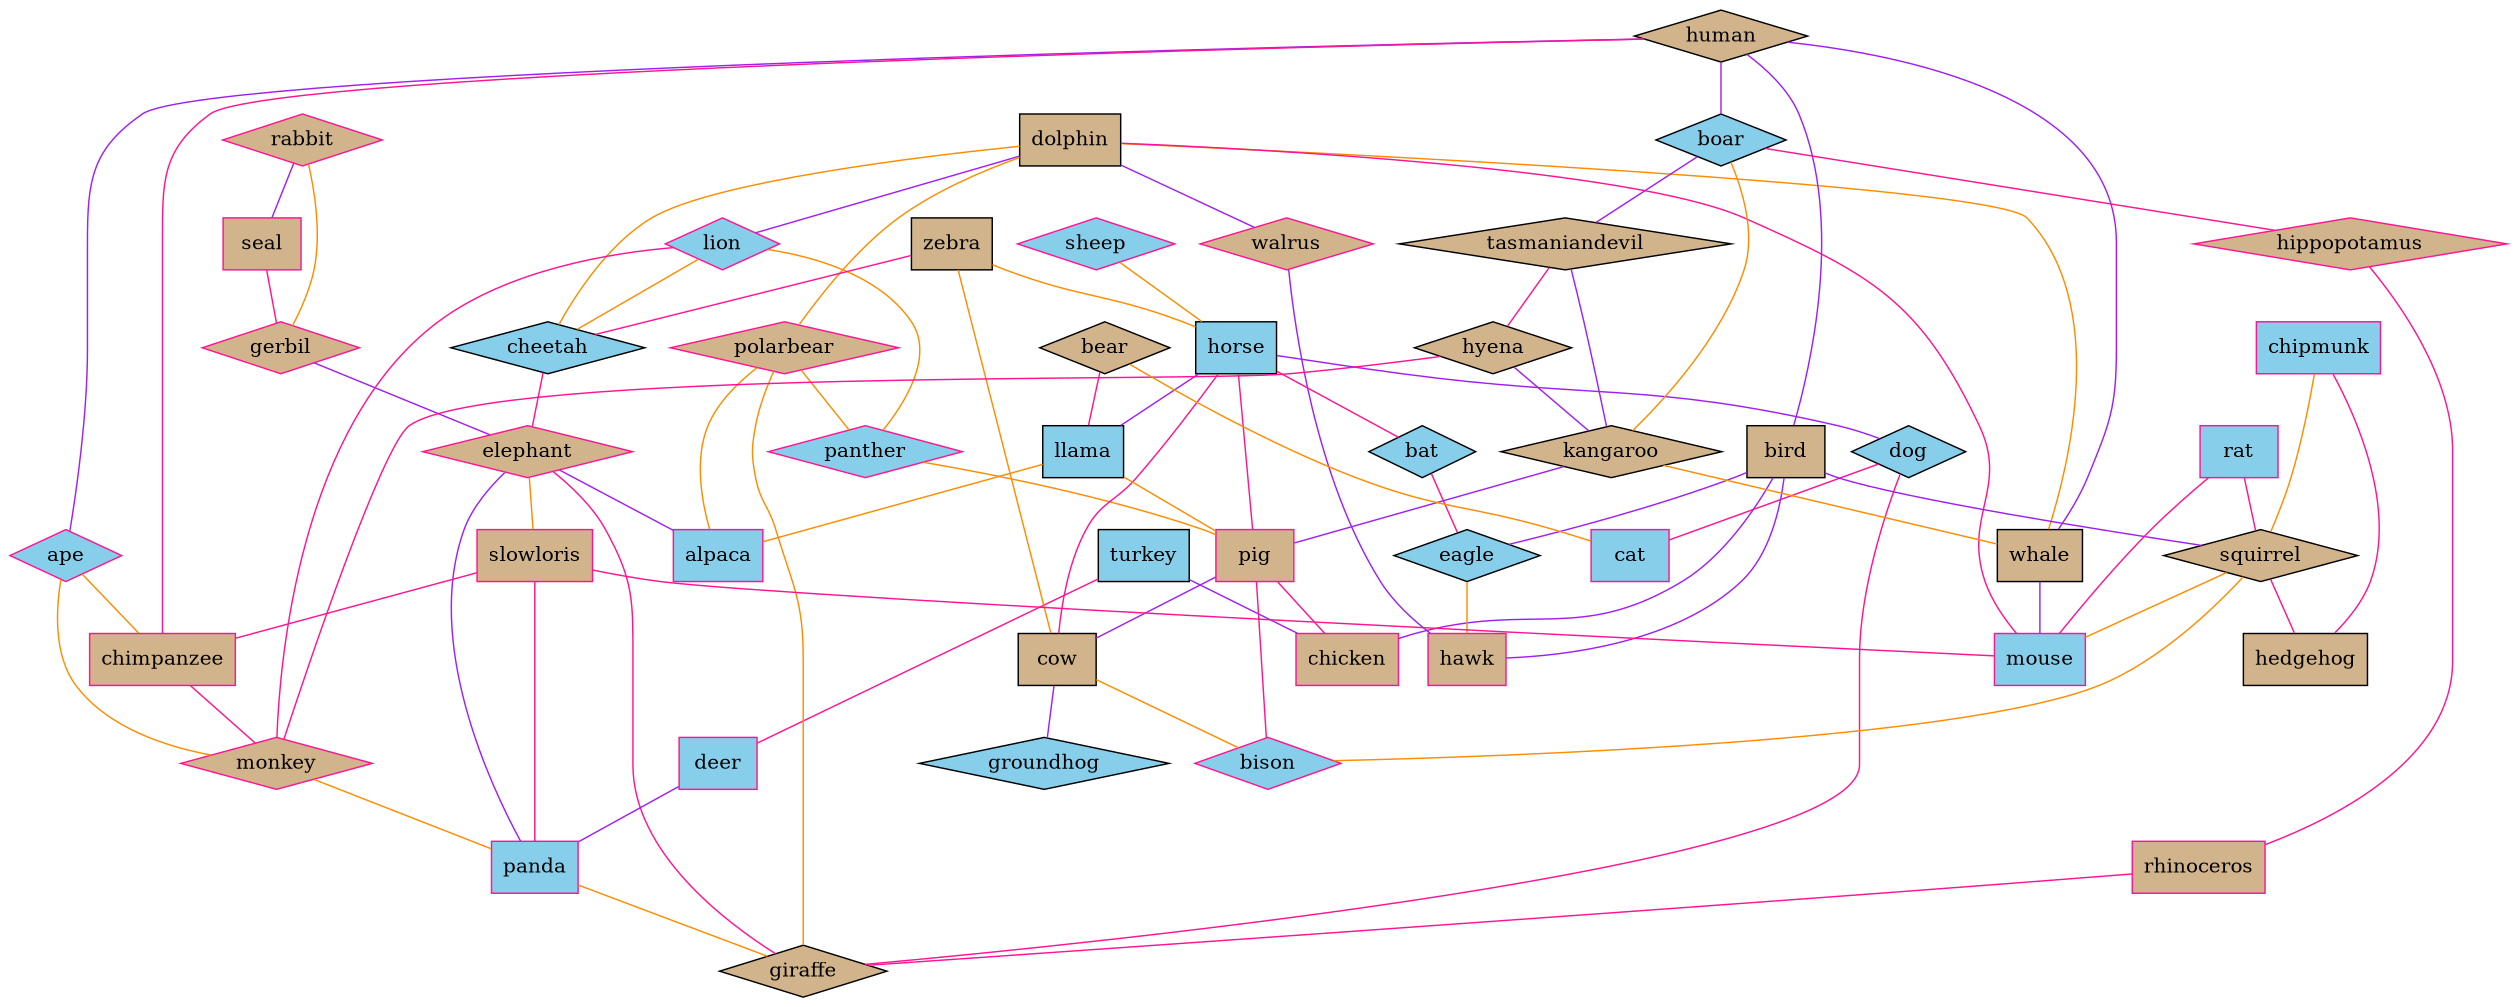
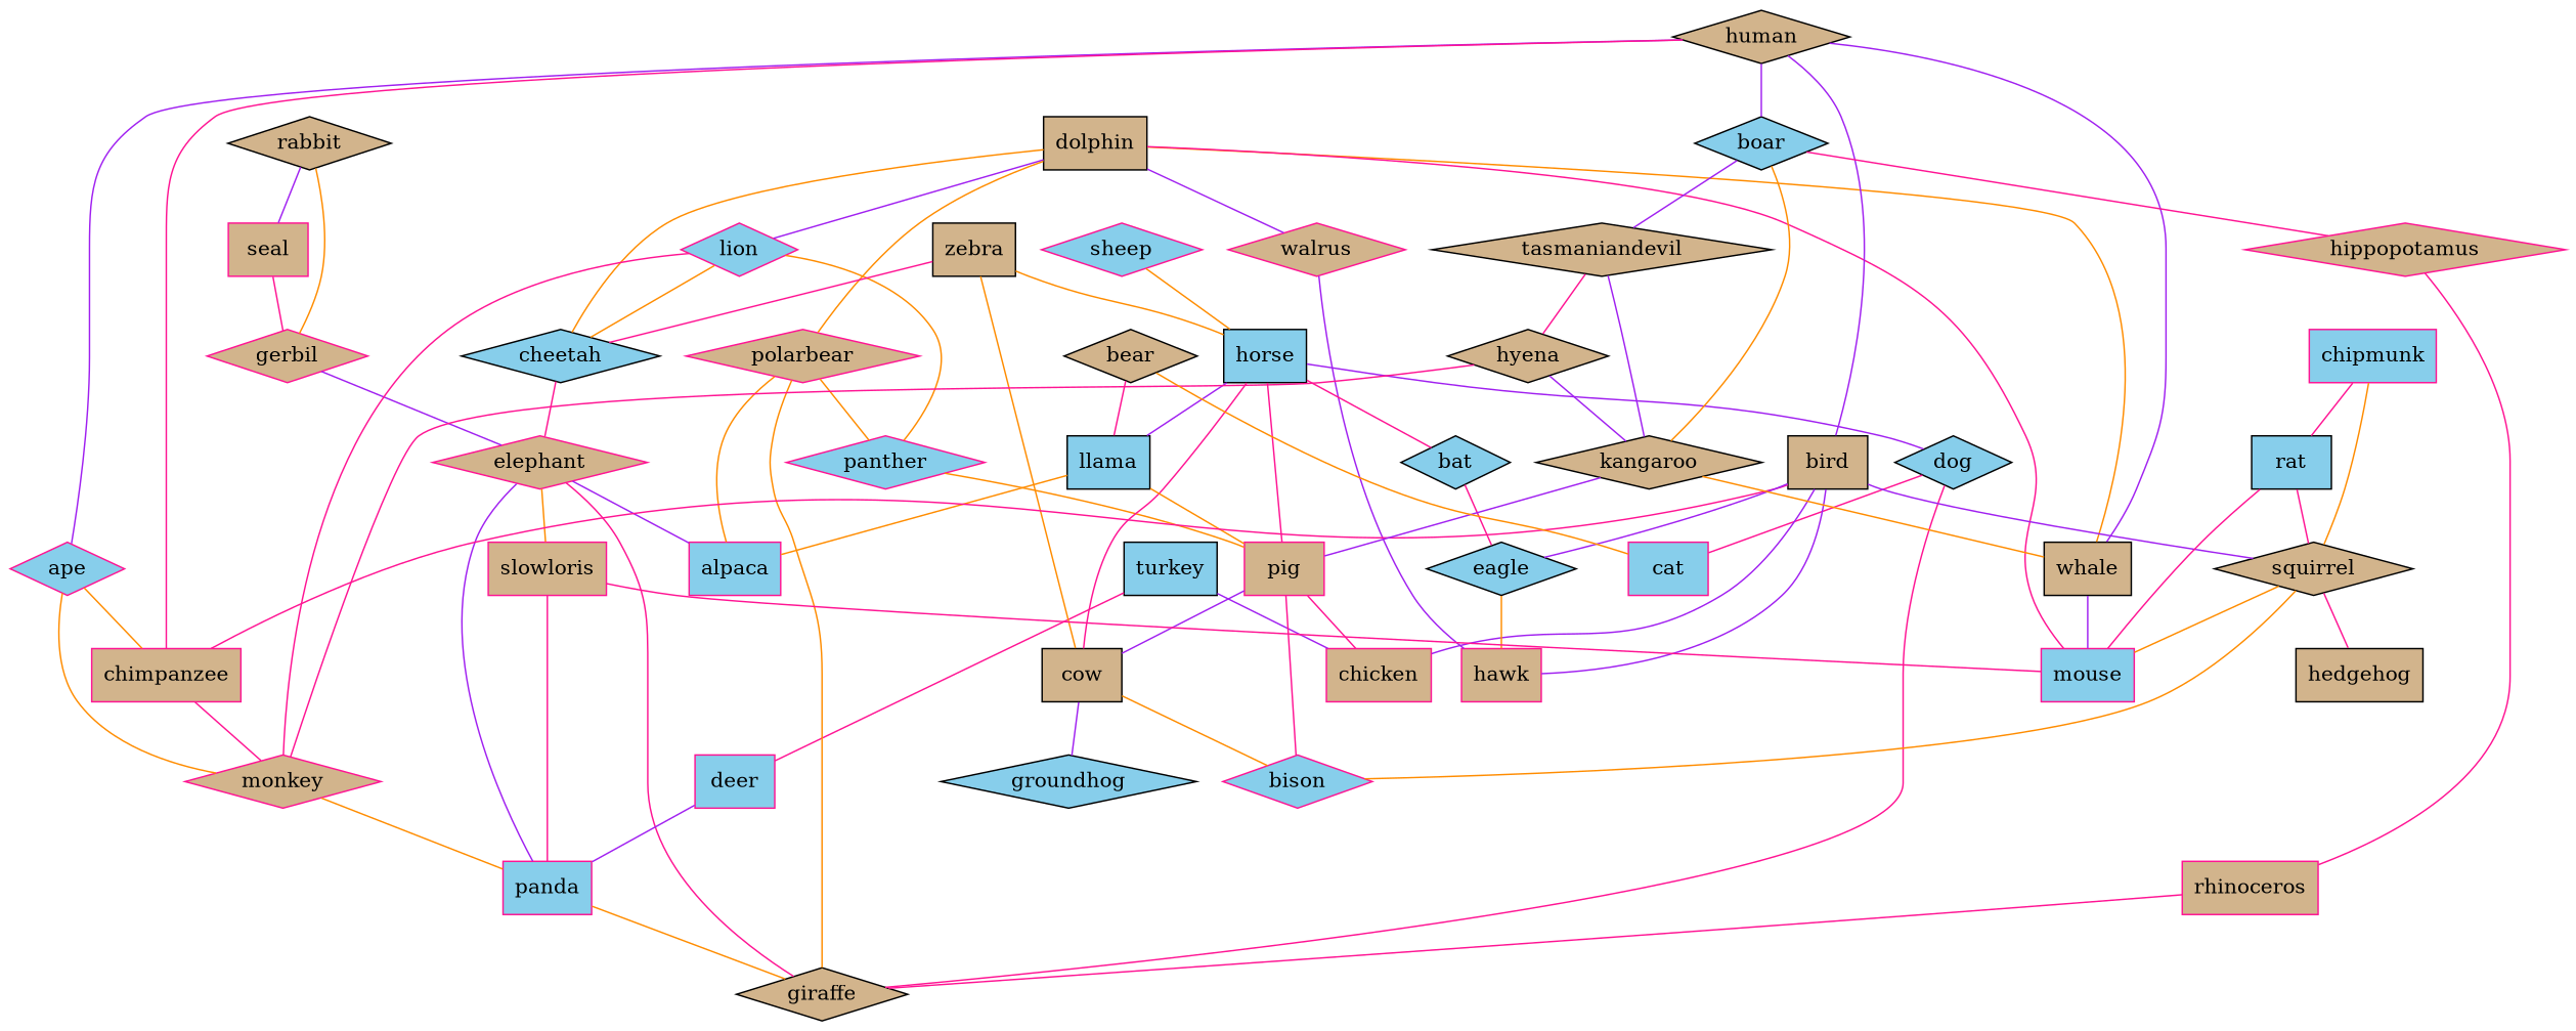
  strict graph {
    node [color=black fillcolor=tan shape=diamond style=filled]
    edge [color=deeppink weight=1]
-   rabbit [color=deeppink]
+   rabbit
    seal [color=deeppink shape=box]
    gerbil [color=deeppink]
    elephant [color=deeppink]
    turkey [fillcolor=skyblue shape=box]
    deer [color=deeppink fillcolor=skyblue shape=box]
    chicken [color=deeppink shape=box]
    panda [color=deeppink fillcolor=skyblue shape=box]
    dolphin [shape=box]
    lion [color=deeppink fillcolor=skyblue]
    cheetah [fillcolor=skyblue]
    polarbear [color=deeppink]
    whale [shape=box]
    mouse [color=deeppink fillcolor=skyblue shape=box]
    walrus [color=deeppink]
    monkey [color=deeppink]
    panther [color=deeppink fillcolor=skyblue]
    giraffe
    alpaca [color=deeppink fillcolor=skyblue shape=box]
    hawk [color=deeppink shape=box]
    pig [color=deeppink shape=box]
    zebra [shape=box]
    horse [fillcolor=skyblue shape=box]
    cow [shape=box]
    llama [fillcolor=skyblue shape=box]
    bat [fillcolor=skyblue]
    dog [fillcolor=skyblue]
    bison [color=deeppink fillcolor=skyblue]
    groundhog [fillcolor=skyblue]
    human
    boar [fillcolor=skyblue]
    ape [color=deeppink fillcolor=skyblue]
    bird [shape=box]
    chimpanzee [color=deeppink shape=box]
    hippopotamus [color=deeppink]
    tasmaniandevil
    kangaroo
    squirrel
    eagle [fillcolor=skyblue]
    rhinoceros [color=deeppink shape=box]
    hyena
    slowloris [color=deeppink shape=box]
    chipmunk [color=deeppink fillcolor=skyblue shape=box]
-   rat [color=deeppink fillcolor=skyblue shape=box]
+   rat [fillcolor=skyblue shape=box]
    hedgehog [shape=box]
    sheep [color=deeppink fillcolor=skyblue]
    cat [color=deeppink fillcolor=skyblue shape=box]
    bear
    rabbit -- seal [color=purple]
    rabbit -- gerbil [color=darkorange]
    seal -- gerbil
    gerbil -- elephant [color=purple]
    elephant -- panda [color=purple]
    elephant -- giraffe
    elephant -- alpaca [color=purple]
    elephant -- slowloris [color=darkorange]
    turkey -- deer
    turkey -- chicken [color=purple]
    deer -- panda [color=purple]
    panda -- giraffe [color=darkorange]
    dolphin -- lion [color=purple]
    dolphin -- cheetah [color=darkorange]
    dolphin -- polarbear [color=darkorange]
    dolphin -- whale [color=darkorange]
    dolphin -- mouse
    dolphin -- walrus [color=purple]
    lion -- cheetah [color=darkorange]
    lion -- monkey
    lion -- panther [color=darkorange]
    cheetah -- elephant
    polarbear -- panther [color=darkorange]
    polarbear -- giraffe [color=darkorange]
    polarbear -- alpaca [color=darkorange]
    whale -- mouse [color=purple]
    walrus -- hawk [color=purple]
    monkey -- panda [color=darkorange]
    panther -- pig [color=darkorange]
    pig -- chicken
    pig -- cow [color=purple]
    pig -- bison
    zebra -- cheetah
    zebra -- horse [color=darkorange]
    zebra -- cow [color=darkorange]
    horse -- pig
    horse -- cow
    horse -- llama [color=purple]
    horse -- bat
    horse -- dog [color=purple]
    cow -- bison [color=darkorange]
    cow -- groundhog [color=purple]
    llama -- alpaca [color=darkorange]
    llama -- pig [color=darkorange]
    bat -- eagle
    dog -- giraffe
    dog -- cat
    human -- whale [color=purple]
    human -- boar [color=purple]
    human -- ape [color=purple]
    human -- bird [color=purple]
    human -- chimpanzee
    boar -- hippopotamus
    boar -- tasmaniandevil [color=purple]
    boar -- kangaroo [color=darkorange]
    ape -- monkey [color=darkorange]
    ape -- chimpanzee [color=darkorange]
    bird -- chicken [color=purple]
    bird -- hawk [color=purple]
    bird -- squirrel [color=purple]
    bird -- eagle [color=purple]
    chimpanzee -- monkey
    hippopotamus -- rhinoceros
    tasmaniandevil -- kangaroo [color=purple]
    tasmaniandevil -- hyena
    kangaroo -- whale [color=darkorange]
    kangaroo -- pig [color=purple]
    squirrel -- mouse [color=darkorange]
    squirrel -- bison [color=darkorange]
    squirrel -- hedgehog
    eagle -- hawk [color=darkorange]
    rhinoceros -- giraffe
    hyena -- monkey
    hyena -- kangaroo [color=purple]
    slowloris -- panda
    slowloris -- mouse
-   slowloris -- chimpanzee
+   bird -- chimpanzee
    chipmunk -- squirrel [color=darkorange]
-   chipmunk -- hedgehog
+   chipmunk -- rat
    rat -- mouse
    rat -- squirrel
    sheep -- horse [color=darkorange]
    bear -- llama
    bear -- cat [color=darkorange]
  }
